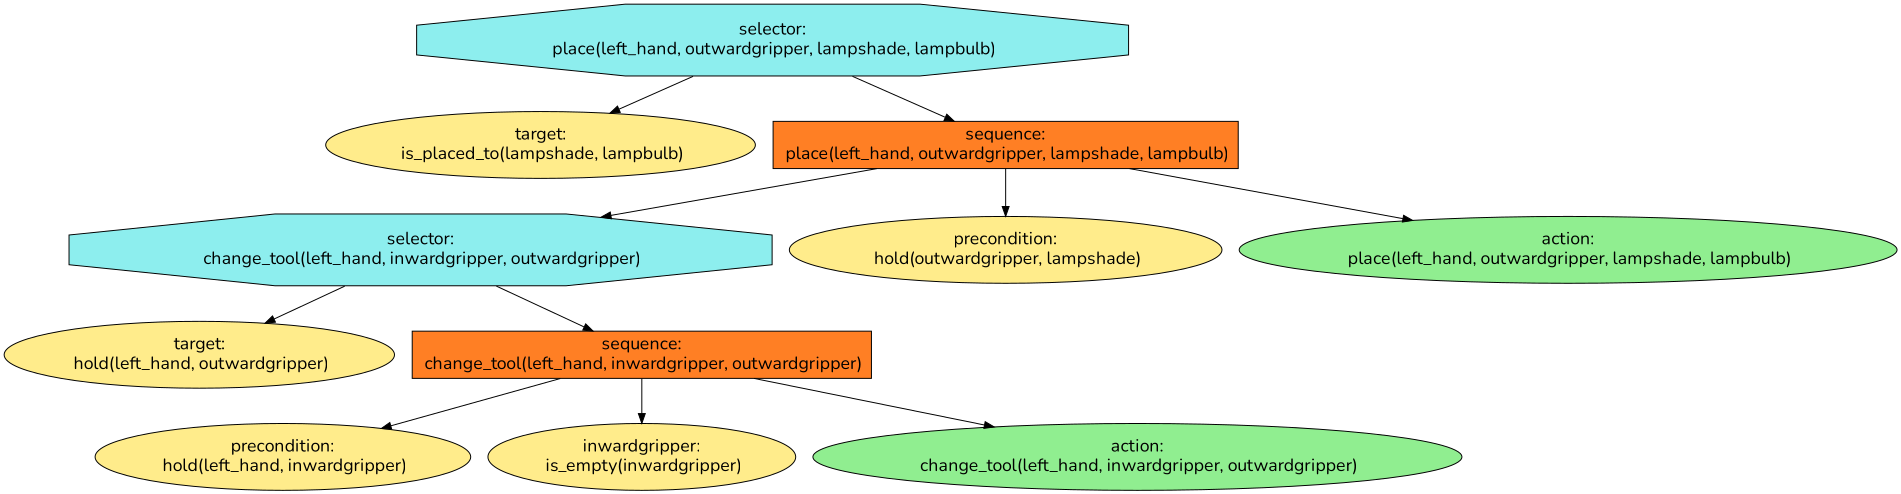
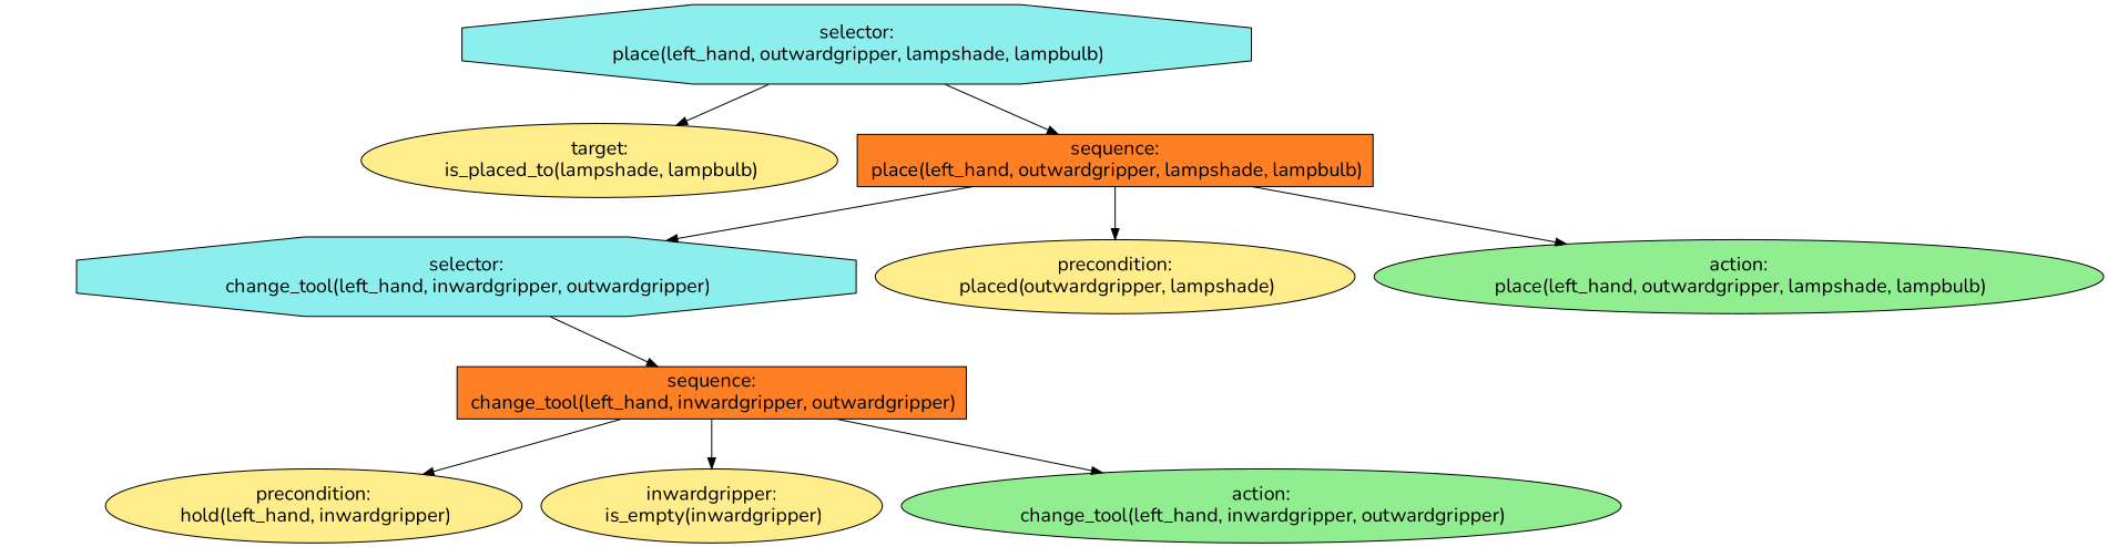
  digraph {
    fontname=Nunito
    ordering=out
    node [fillcolor=lightgoldenrod1 fontcolor=black fontname=Nunito fontsize=18 shape=ellipse style=filled]
    edge [fontname=Nunito]
    n1 [fillcolor=darkslategray2 label="selector:\n place(left_hand, outwardgripper, lampshade, lampbulb)" shape=octagon]
    n2 [label="target:\n is_placed_to(lampshade, lampbulb)"]
    n3 [fillcolor=chocolate1 label="sequence:\n place(left_hand, outwardgripper, lampshade, lampbulb)" shape=box]
    n4 [fillcolor=darkslategray2 label="selector:\n change_tool(left_hand, inwardgripper, outwardgripper)" shape=octagon]
-   n5 [label="precondition:\n hold(outwardgripper, lampshade)"]
+   n5 [label="precondition:\n placed(outwardgripper, lampshade)"]
    n6 [fillcolor=lightgreen label="action:\n place(left_hand, outwardgripper, lampshade, lampbulb)"]
-   n7 [label="target:\n hold(left_hand, outwardgripper)"]
    n8 [fillcolor=chocolate1 label="sequence:\n change_tool(left_hand, inwardgripper, outwardgripper)" shape=box]
    n9 [label="precondition:\n hold(left_hand, inwardgripper)"]
    n10 [label="inwardgripper:\n is_empty(inwardgripper)"]
    n11 [fillcolor=lightgreen label="action:\n change_tool(left_hand, inwardgripper, outwardgripper)"]
    n1 -> n2
    n1 -> n3
    n3 -> n4
    n3 -> n5
    n3 -> n6
-   n4 -> n7
    n4 -> n8
    n8 -> n9
    n8 -> n10
    n8 -> n11
  }
